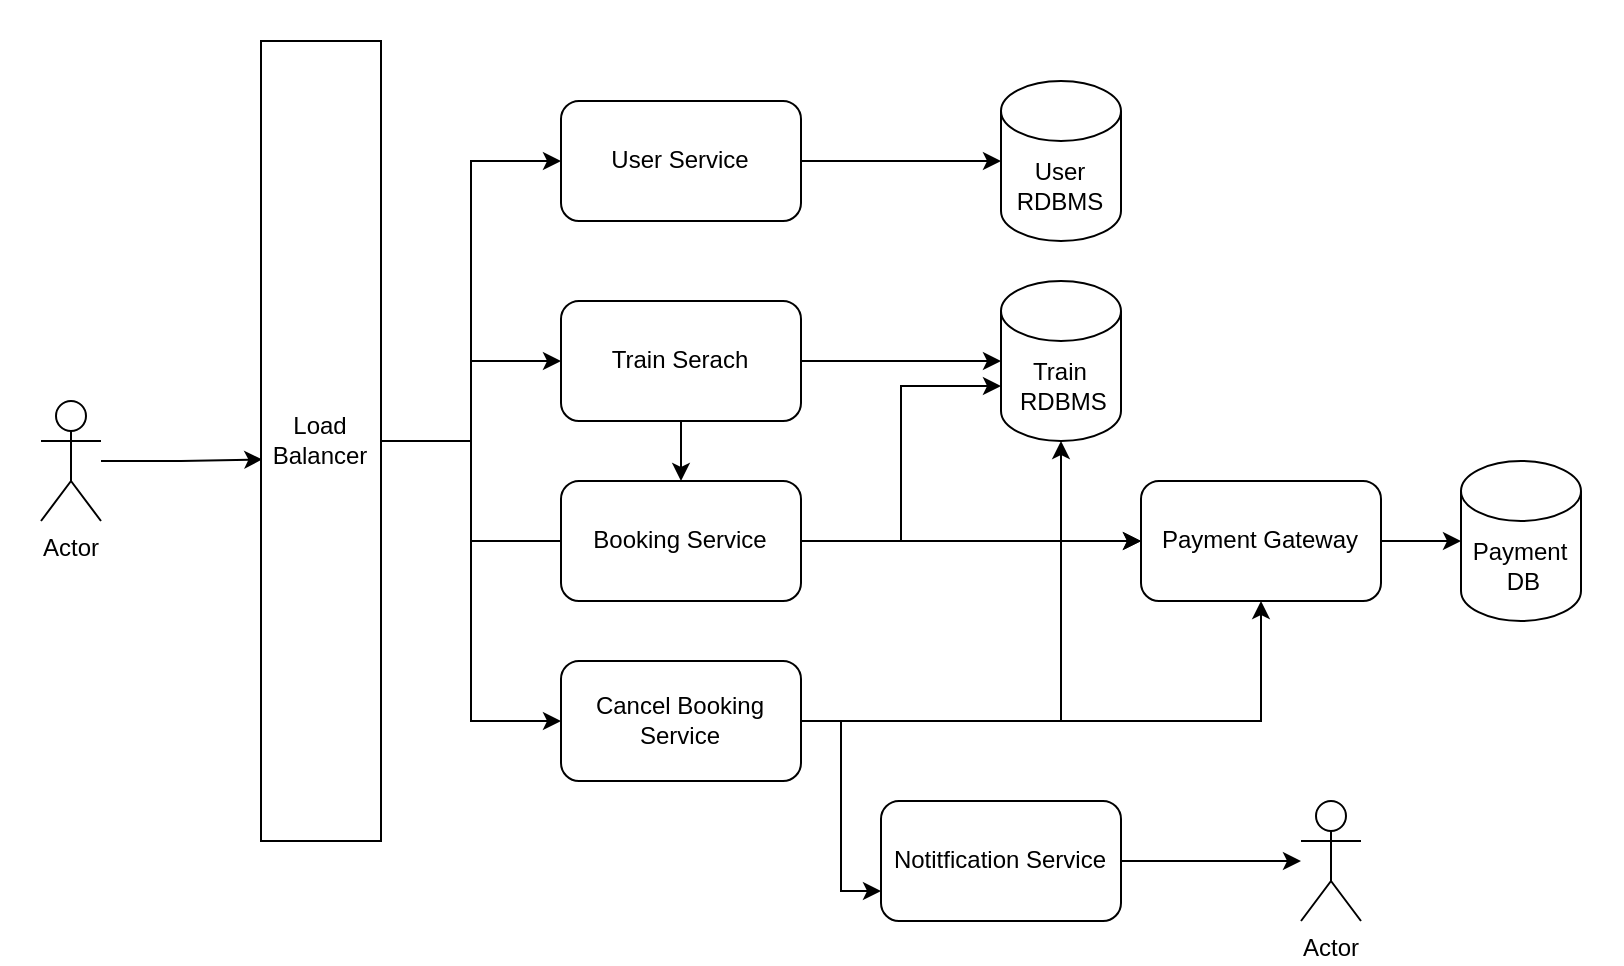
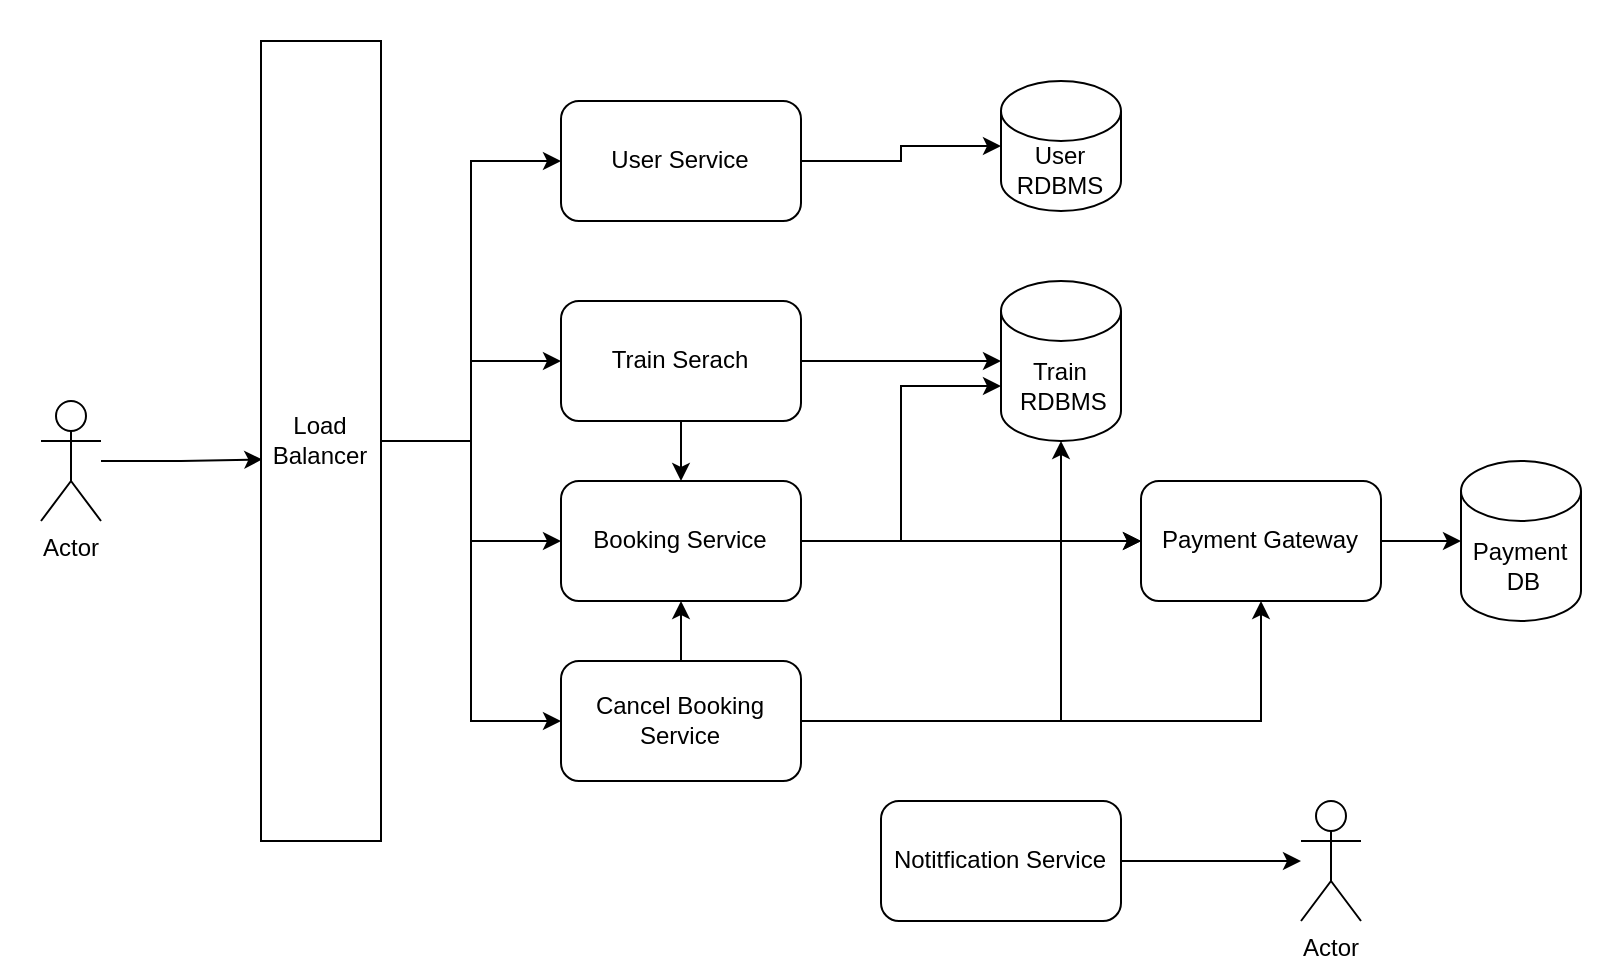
  <mxCell id="0" />
  <mxCell id="1" parent="0" />
  <mxCell id="2" style="edgeStyle=orthogonalEdgeStyle;rounded=0;orthogonalLoop=1;jettySize=auto;html=1;entryX=0.523;entryY=0.989;entryDx=0;entryDy=0;entryPerimeter=0;" edge="1" parent="1" source="3" target="8"><mxGeometry relative="1" as="geometry" /></mxCell>
  <mxCell id="3" value="Actor" style="shape=umlActor;verticalLabelPosition=bottom;verticalAlign=top;html=1;outlineConnect=0;" vertex="1" parent="1"><mxGeometry x="20" y="200" width="30" height="60" as="geometry" /></mxCell>
  <mxCell id="4" style="edgeStyle=orthogonalEdgeStyle;rounded=0;orthogonalLoop=1;jettySize=auto;html=1;entryX=0;entryY=0.5;entryDx=0;entryDy=0;" edge="1" parent="1" source="8" target="10"><mxGeometry relative="1" as="geometry" /></mxCell>
  <mxCell id="5" style="edgeStyle=orthogonalEdgeStyle;rounded=0;orthogonalLoop=1;jettySize=auto;html=1;" edge="1" parent="1" source="8" target="14"><mxGeometry relative="1" as="geometry" /></mxCell>
- <mxCell id="6" style="edgeStyle=orthogonalEdgeStyle;rounded=0;orthogonalLoop=1;jettySize=auto;html=1;entryX=0;entryY=0.5;entryDx=0;entryDy=0;endArrow=none;" edge="1" parent="1" source="8" target="24"><mxGeometry relative="1" as="geometry" /></mxCell>
+ <mxCell id="6" style="edgeStyle=orthogonalEdgeStyle;rounded=0;orthogonalLoop=1;jettySize=auto;html=1;entryX=0;entryY=0.5;entryDx=0;entryDy=0;" edge="1" parent="1" source="8" target="24"><mxGeometry relative="1" as="geometry" /></mxCell>
  <mxCell id="7" style="edgeStyle=orthogonalEdgeStyle;rounded=0;orthogonalLoop=1;jettySize=auto;html=1;" edge="1" parent="1" source="8" target="18"><mxGeometry relative="1" as="geometry" /></mxCell>
  <mxCell id="8" value="Load Balancer" style="rounded=0;whiteSpace=wrap;html=1;direction=south;" vertex="1" parent="1"><mxGeometry x="130" y="20" width="60" height="400" as="geometry" /></mxCell>
  <mxCell id="9" style="edgeStyle=orthogonalEdgeStyle;rounded=0;orthogonalLoop=1;jettySize=auto;html=1;entryX=0;entryY=0.5;entryDx=0;entryDy=0;entryPerimeter=0;" edge="1" parent="1" source="10" target="11"><mxGeometry relative="1" as="geometry" /></mxCell>
  <mxCell id="10" value="User Service" style="rounded=1;whiteSpace=wrap;html=1;" vertex="1" parent="1"><mxGeometry x="280" y="50" width="120" height="60" as="geometry" /></mxCell>
- <mxCell id="11" value="User RDBMS" style="shape=cylinder3;whiteSpace=wrap;html=1;boundedLbl=1;backgroundOutline=1;size=15;" vertex="1" parent="1"><mxGeometry x="500" y="40" width="60" height="80" as="geometry" /></mxCell>
+ <mxCell id="11" value="User RDBMS" style="shape=cylinder3;whiteSpace=wrap;html=1;boundedLbl=1;backgroundOutline=1;size=15;" vertex="1" parent="1"><mxGeometry x="500" y="40" width="60" height="65" as="geometry" /></mxCell>
  <mxCell id="12" value="" style="edgeStyle=orthogonalEdgeStyle;rounded=0;orthogonalLoop=1;jettySize=auto;html=1;" edge="1" parent="1" source="14" target="25"><mxGeometry relative="1" as="geometry" /></mxCell>
  <mxCell id="13" value="" style="edgeStyle=orthogonalEdgeStyle;rounded=0;orthogonalLoop=1;jettySize=auto;html=1;" edge="1" parent="1" source="14" target="24"><mxGeometry relative="1" as="geometry" /></mxCell>
  <mxCell id="14" value="Train Serach" style="rounded=1;whiteSpace=wrap;html=1;" vertex="1" parent="1"><mxGeometry x="280" y="150" width="120" height="60" as="geometry" /></mxCell>
  <mxCell id="15" style="edgeStyle=orthogonalEdgeStyle;rounded=0;orthogonalLoop=1;jettySize=auto;html=1;entryX=0.5;entryY=1;entryDx=0;entryDy=0;" edge="1" parent="1" source="18" target="20"><mxGeometry relative="1" as="geometry" /></mxCell>
  <mxCell id="16" style="edgeStyle=orthogonalEdgeStyle;rounded=0;orthogonalLoop=1;jettySize=auto;html=1;" edge="1" parent="1" source="18" target="25"><mxGeometry relative="1" as="geometry" /></mxCell>
- <mxCell id="17" style="edgeStyle=orthogonalEdgeStyle;rounded=0;orthogonalLoop=1;jettySize=auto;html=1;entryX=0;entryY=0.75;entryDx=0;entryDy=0;" edge="1" parent="1" source="18" target="27"><mxGeometry relative="1" as="geometry" /></mxCell>
+ <mxCell id="17" style="edgeStyle=orthogonalEdgeStyle;rounded=0;orthogonalLoop=1;jettySize=auto;html=1;" edge="1" parent="1" source="18" target="24"><mxGeometry relative="1" as="geometry" /></mxCell>
  <mxCell id="18" value="Cancel Booking Service" style="rounded=1;whiteSpace=wrap;html=1;" vertex="1" parent="1"><mxGeometry x="280" y="330" width="120" height="60" as="geometry" /></mxCell>
  <mxCell id="19" value="" style="edgeStyle=orthogonalEdgeStyle;rounded=0;orthogonalLoop=1;jettySize=auto;html=1;" edge="1" parent="1" source="20" target="28"><mxGeometry relative="1" as="geometry" /></mxCell>
  <mxCell id="20" value="Payment Gateway" style="rounded=1;whiteSpace=wrap;html=1;" vertex="1" parent="1"><mxGeometry x="570" y="240" width="120" height="60" as="geometry" /></mxCell>
  <mxCell id="21" value="" style="edgeStyle=orthogonalEdgeStyle;rounded=0;orthogonalLoop=1;jettySize=auto;html=1;" edge="1" parent="1" source="24" target="20"><mxGeometry relative="1" as="geometry" /></mxCell>
  <mxCell id="22" value="" style="edgeStyle=orthogonalEdgeStyle;rounded=0;orthogonalLoop=1;jettySize=auto;html=1;" edge="1" parent="1" source="24" target="20"><mxGeometry relative="1" as="geometry" /></mxCell>
  <mxCell id="23" style="edgeStyle=orthogonalEdgeStyle;rounded=0;orthogonalLoop=1;jettySize=auto;html=1;entryX=0;entryY=0;entryDx=0;entryDy=52.5;entryPerimeter=0;" edge="1" parent="1" source="24" target="25"><mxGeometry relative="1" as="geometry" /></mxCell>
  <mxCell id="24" value="Booking Service" style="rounded=1;whiteSpace=wrap;html=1;" vertex="1" parent="1"><mxGeometry x="280" y="240" width="120" height="60" as="geometry" /></mxCell>
  <mxCell id="25" value="Train&lt;br&gt;&amp;nbsp;RDBMS" style="shape=cylinder3;whiteSpace=wrap;html=1;boundedLbl=1;backgroundOutline=1;size=15;" vertex="1" parent="1"><mxGeometry x="500" y="140" width="60" height="80" as="geometry" /></mxCell>
  <mxCell id="26" value="" style="edgeStyle=orthogonalEdgeStyle;rounded=0;orthogonalLoop=1;jettySize=auto;html=1;" edge="1" parent="1" source="27" target="29"><mxGeometry relative="1" as="geometry" /></mxCell>
  <mxCell id="27" value="Notitfication Service" style="rounded=1;whiteSpace=wrap;html=1;" vertex="1" parent="1"><mxGeometry x="440" y="400" width="120" height="60" as="geometry" /></mxCell>
  <mxCell id="28" value="Payment&lt;br&gt;&amp;nbsp;DB" style="shape=cylinder3;whiteSpace=wrap;html=1;boundedLbl=1;backgroundOutline=1;size=15;" vertex="1" parent="1"><mxGeometry x="730" y="230" width="60" height="80" as="geometry" /></mxCell>
  <mxCell id="29" value="Actor" style="shape=umlActor;verticalLabelPosition=bottom;verticalAlign=top;html=1;outlineConnect=0;" vertex="1" parent="1"><mxGeometry x="650" y="400" width="30" height="60" as="geometry" /></mxCell>
